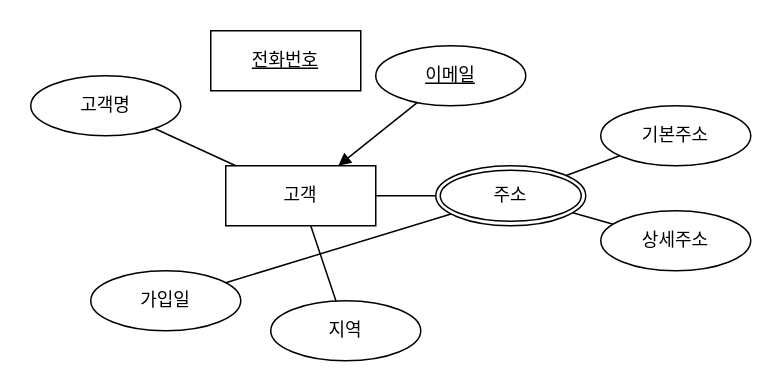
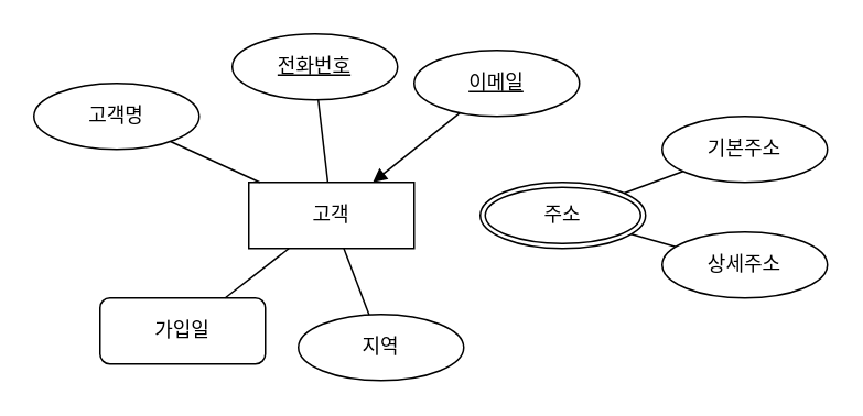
  <mxCell id="0" />
  <mxCell id="1" parent="0" />
  <mxCell id="2" value="고객" style="whiteSpace=wrap;html=1;align=center;" parent="1" vertex="1"><mxGeometry x="150" y="110" width="100" height="40" as="geometry" /></mxCell>
  <mxCell id="3" value="고객명" style="ellipse;whiteSpace=wrap;html=1;align=center;" parent="1" vertex="1"><mxGeometry x="20" y="50" width="100" height="40" as="geometry" /></mxCell>
  <mxCell id="4" value="" style="endArrow=none;html=1;rounded=0;" edge="1" parent="1" source="3" target="2"><mxGeometry relative="1" as="geometry"><mxPoint x="260" y="280" as="sourcePoint" /><mxPoint x="420" y="280" as="targetPoint" /></mxGeometry></mxCell>
- <mxCell id="6" value="전화번호" style="whiteSpace=wrap;html=1;align=center;fontStyle=4;rounded=0;" vertex="1" parent="1"><mxGeometry x="140" y="20" width="100" height="40" as="geometry" /></mxCell>
+ <mxCell id="5" value="" style="endArrow=none;html=1;rounded=0;" edge="1" parent="1" source="6" target="2"><mxGeometry relative="1" as="geometry"><mxPoint x="260" y="70" as="sourcePoint" /><mxPoint x="280" y="130" as="targetPoint" /></mxGeometry></mxCell>
+ <mxCell id="6" value="전화번호" style="ellipse;whiteSpace=wrap;html=1;align=center;fontStyle=4;" vertex="1" parent="1"><mxGeometry x="140" y="20" width="100" height="40" as="geometry" /></mxCell>
  <mxCell id="7" value="이메일" style="ellipse;whiteSpace=wrap;html=1;align=center;fontStyle=4;" vertex="1" parent="1"><mxGeometry x="250" y="30" width="100" height="40" as="geometry" /></mxCell>
  <mxCell id="8" value="" style="endArrow=block;html=1;rounded=0;" edge="1" parent="1" source="7" target="2"><mxGeometry relative="1" as="geometry"><mxPoint x="230" y="90" as="sourcePoint" /><mxPoint x="233" y="140" as="targetPoint" /></mxGeometry></mxCell>
  <mxCell id="9" value="주소" style="ellipse;shape=doubleEllipse;margin=3;whiteSpace=wrap;html=1;align=center;" vertex="1" parent="1"><mxGeometry x="290" y="110" width="100" height="40" as="geometry" /></mxCell>
- <mxCell id="10" value="" style="endArrow=none;html=1;rounded=0;" edge="1" parent="1" source="9" target="2"><mxGeometry relative="1" as="geometry"><mxPoint x="313" y="110" as="sourcePoint" /><mxPoint x="260" y="152" as="targetPoint" /></mxGeometry></mxCell>
  <mxCell id="11" value="기본주소" style="ellipse;whiteSpace=wrap;html=1;align=center;" vertex="1" parent="1"><mxGeometry x="400" y="70" width="100" height="40" as="geometry" /></mxCell>
  <mxCell id="12" value="상세주소" style="ellipse;whiteSpace=wrap;html=1;align=center;" vertex="1" parent="1"><mxGeometry x="400" y="140" width="100" height="40" as="geometry" /></mxCell>
  <mxCell id="13" value="" style="endArrow=none;html=1;rounded=0;" edge="1" parent="1" source="11" target="9"><mxGeometry relative="1" as="geometry"><mxPoint x="313" y="110" as="sourcePoint" /><mxPoint x="330" y="120" as="targetPoint" /></mxGeometry></mxCell>
  <mxCell id="14" value="" style="endArrow=none;html=1;rounded=0;" edge="1" parent="1" source="12" target="9"><mxGeometry relative="1" as="geometry"><mxPoint x="416" y="170" as="sourcePoint" /><mxPoint x="380" y="184" as="targetPoint" /></mxGeometry></mxCell>
- <mxCell id="15" value="가입일" style="ellipse;whiteSpace=wrap;html=1;align=center;" vertex="1" parent="1"><mxGeometry x="60" y="180" width="100" height="40" as="geometry" /></mxCell>
- <mxCell id="16" value="" style="endArrow=none;html=1;rounded=0;" edge="1" parent="1" source="15" target="9"><mxGeometry relative="1" as="geometry"><mxPoint x="140" y="120" as="sourcePoint" /><mxPoint x="194" y="145" as="targetPoint" /></mxGeometry></mxCell>
- <mxCell id="17" value="지역" style="ellipse;whiteSpace=wrap;html=1;align=center;" vertex="1" parent="1"><mxGeometry x="180" y="200" width="100" height="40" as="geometry" /></mxCell>
+ <mxCell id="15" value="가입일" style="whiteSpace=wrap;html=1;align=center;rounded=1;" vertex="1" parent="1"><mxGeometry x="60" y="180" width="100" height="40" as="geometry" /></mxCell>
+ <mxCell id="16" value="" style="endArrow=none;html=1;rounded=0;" edge="1" parent="1" source="15" target="2"><mxGeometry relative="1" as="geometry"><mxPoint x="140" y="120" as="sourcePoint" /><mxPoint x="194" y="145" as="targetPoint" /></mxGeometry></mxCell>
+ <mxCell id="17" value="지역" style="ellipse;whiteSpace=wrap;html=1;align=center;" vertex="1" parent="1"><mxGeometry x="180" y="190" width="100" height="40" as="geometry" /></mxCell>
  <mxCell id="18" value="" style="endArrow=none;html=1;rounded=0;" edge="1" parent="1" source="17" target="2"><mxGeometry relative="1" as="geometry"><mxPoint x="150" y="212" as="sourcePoint" /><mxPoint x="191" y="180" as="targetPoint" /></mxGeometry></mxCell>
